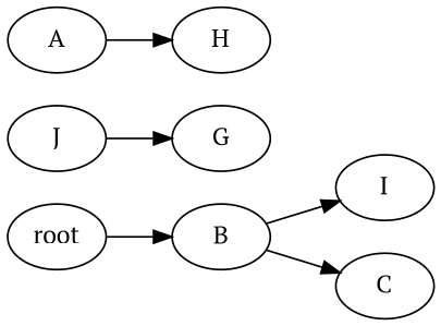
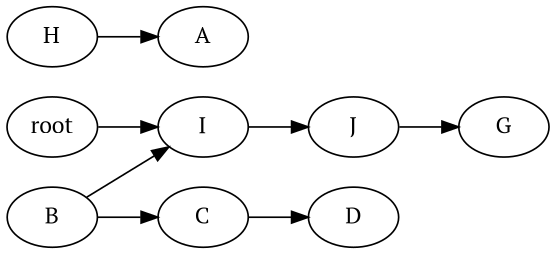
  digraph {
    fontname="PT Serif"
    rankdir=LR
    node [fontname="PT Serif"]
    edge [fontname="PT Serif"]
    n1 [label=root]
    n2 [label=B]
    n3 [label=I]
    n4 [label=C]
    n5 [label=J]
+   n6 [label=D]
    n7 [label=A]
    n8 [label=H]
    n9 [label=G]
-   n1 -> n2
+   n1 -> n3
    n2 -> n3
    n2 -> n4
+   n3 -> n5
+   n4 -> n6
    n5 -> n9
-   n7 -> n8
+   n8 -> n7
  }
